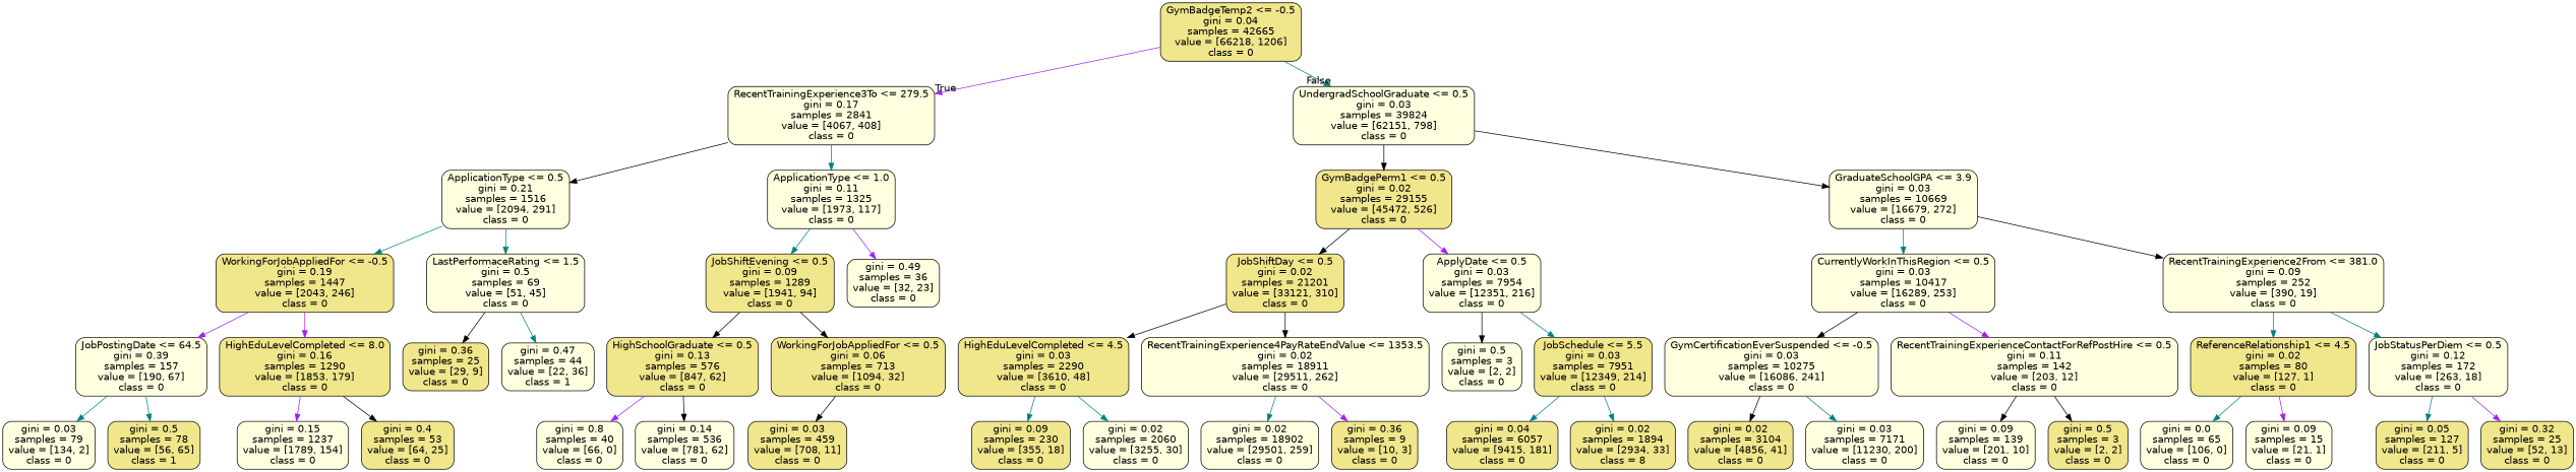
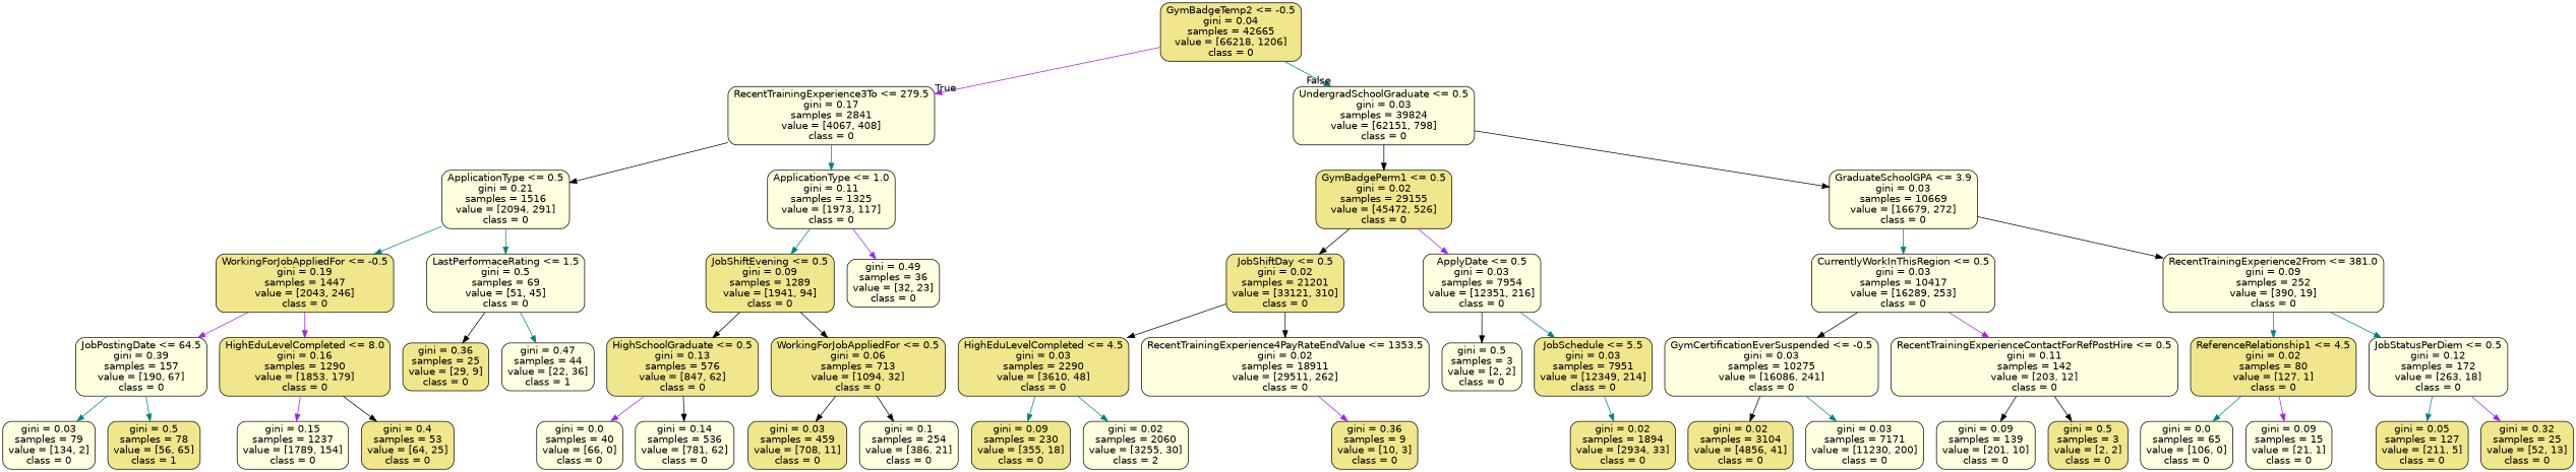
  digraph {
    node [color=black fillcolor=lightyellow fontname=helvetica shape=box style="filled, rounded"]
    edge [color=teal fontname=helvetica]
    n1 [fillcolor=khaki label="GymBadgeTemp2 <= -0.5\ngini = 0.04\nsamples = 42665\nvalue = [66218, 1206]\nclass = 0"]
    n2 [label="RecentTrainingExperience3To <= 279.5\ngini = 0.17\nsamples = 2841\nvalue = [4067, 408]\nclass = 0"]
    n3 [label="UndergradSchoolGraduate <= 0.5\ngini = 0.03\nsamples = 39824\nvalue = [62151, 798]\nclass = 0"]
    n4 [label="ApplicationType <= 0.5\ngini = 0.21\nsamples = 1516\nvalue = [2094, 291]\nclass = 0"]
    n5 [label="ApplicationType <= 1.0\ngini = 0.11\nsamples = 1325\nvalue = [1973, 117]\nclass = 0"]
    n6 [fillcolor=khaki label="GymBadgePerm1 <= 0.5\ngini = 0.02\nsamples = 29155\nvalue = [45472, 526]\nclass = 0"]
    n7 [label="GraduateSchoolGPA <= 3.9\ngini = 0.03\nsamples = 10669\nvalue = [16679, 272]\nclass = 0"]
    n8 [fillcolor=khaki label="WorkingForJobAppliedFor <= -0.5\ngini = 0.19\nsamples = 1447\nvalue = [2043, 246]\nclass = 0"]
    n9 [label="LastPerformaceRating <= 1.5\ngini = 0.5\nsamples = 69\nvalue = [51, 45]\nclass = 0"]
    n10 [fillcolor=khaki label="JobShiftEvening <= 0.5\ngini = 0.09\nsamples = 1289\nvalue = [1941, 94]\nclass = 0"]
    n11 [label="gini = 0.49\nsamples = 36\nvalue = [32, 23]\nclass = 0"]
    n12 [label="JobPostingDate <= 64.5\ngini = 0.39\nsamples = 157\nvalue = [190, 67]\nclass = 0"]
    n13 [fillcolor=khaki label="HighEduLevelCompleted <= 8.0\ngini = 0.16\nsamples = 1290\nvalue = [1853, 179]\nclass = 0"]
    n14 [fillcolor=khaki label="gini = 0.36\nsamples = 25\nvalue = [29, 9]\nclass = 0"]
    n15 [label="gini = 0.47\nsamples = 44\nvalue = [22, 36]\nclass = 1"]
    n16 [label="gini = 0.03\nsamples = 79\nvalue = [134, 2]\nclass = 0"]
    n17 [fillcolor=khaki label="gini = 0.5\nsamples = 78\nvalue = [56, 65]\nclass = 1"]
    n18 [label="gini = 0.15\nsamples = 1237\nvalue = [1789, 154]\nclass = 0"]
    n19 [fillcolor=khaki label="gini = 0.4\nsamples = 53\nvalue = [64, 25]\nclass = 0"]
    n20 [fillcolor=khaki label="HighSchoolGraduate <= 0.5\ngini = 0.13\nsamples = 576\nvalue = [847, 62]\nclass = 0"]
    n21 [fillcolor=khaki label="WorkingForJobAppliedFor <= 0.5\ngini = 0.06\nsamples = 713\nvalue = [1094, 32]\nclass = 0"]
-   n22 [label="gini = 0.8\nsamples = 40\nvalue = [66, 0]\nclass = 0"]
+   n22 [label="gini = 0.0\nsamples = 40\nvalue = [66, 0]\nclass = 0"]
    n23 [label="gini = 0.14\nsamples = 536\nvalue = [781, 62]\nclass = 0"]
    n24 [fillcolor=khaki label="gini = 0.03\nsamples = 459\nvalue = [708, 11]\nclass = 0"]
+   n25 [label="gini = 0.1\nsamples = 254\nvalue = [386, 21]\nclass = 0"]
    n26 [fillcolor=khaki label="JobShiftDay <= 0.5\ngini = 0.02\nsamples = 21201\nvalue = [33121, 310]\nclass = 0"]
    n27 [label="ApplyDate <= 0.5\ngini = 0.03\nsamples = 7954\nvalue = [12351, 216]\nclass = 0"]
    n28 [label="CurrentlyWorkInThisRegion <= 0.5\ngini = 0.03\nsamples = 10417\nvalue = [16289, 253]\nclass = 0"]
    n29 [label="RecentTrainingExperience2From <= 381.0\ngini = 0.09\nsamples = 252\nvalue = [390, 19]\nclass = 0"]
    n30 [fillcolor=khaki label="HighEduLevelCompleted <= 4.5\ngini = 0.03\nsamples = 2290\nvalue = [3610, 48]\nclass = 0"]
    n31 [label="RecentTrainingExperience4PayRateEndValue <= 1353.5\ngini = 0.02\nsamples = 18911\nvalue = [29511, 262]\nclass = 0"]
    n32 [label="gini = 0.5\nsamples = 3\nvalue = [2, 2]\nclass = 0"]
    n33 [fillcolor=khaki label="JobSchedule <= 5.5\ngini = 0.03\nsamples = 7951\nvalue = [12349, 214]\nclass = 0"]
    n34 [fillcolor=khaki label="gini = 0.09\nsamples = 230\nvalue = [355, 18]\nclass = 0"]
-   n35 [label="gini = 0.02\nsamples = 2060\nvalue = [3255, 30]\nclass = 0"]
-   n36 [label="gini = 0.02\nsamples = 18902\nvalue = [29501, 259]\nclass = 0"]
+   n35 [label="gini = 0.02\nsamples = 2060\nvalue = [3255, 30]\nclass = 2"]
    n37 [fillcolor=khaki label="gini = 0.36\nsamples = 9\nvalue = [10, 3]\nclass = 0"]
-   n38 [fillcolor=khaki label="gini = 0.04\nsamples = 6057\nvalue = [9415, 181]\nclass = 0"]
-   n39 [fillcolor=khaki label="gini = 0.02\nsamples = 1894\nvalue = [2934, 33]\nclass = 8"]
+   n39 [fillcolor=khaki label="gini = 0.02\nsamples = 1894\nvalue = [2934, 33]\nclass = 0"]
    n40 [label="GymCertificationEverSuspended <= -0.5\ngini = 0.03\nsamples = 10275\nvalue = [16086, 241]\nclass = 0"]
    n41 [label="RecentTrainingExperienceContactForRefPostHire <= 0.5\ngini = 0.11\nsamples = 142\nvalue = [203, 12]\nclass = 0"]
    n42 [fillcolor=khaki label="ReferenceRelationship1 <= 4.5\ngini = 0.02\nsamples = 80\nvalue = [127, 1]\nclass = 0"]
    n43 [label="JobStatusPerDiem <= 0.5\ngini = 0.12\nsamples = 172\nvalue = [263, 18]\nclass = 0"]
    n44 [fillcolor=khaki label="gini = 0.02\nsamples = 3104\nvalue = [4856, 41]\nclass = 0"]
    n45 [label="gini = 0.03\nsamples = 7171\nvalue = [11230, 200]\nclass = 0"]
    n46 [label="gini = 0.09\nsamples = 139\nvalue = [201, 10]\nclass = 0"]
    n47 [fillcolor=khaki label="gini = 0.5\nsamples = 3\nvalue = [2, 2]\nclass = 0"]
    n48 [label="gini = 0.0\nsamples = 65\nvalue = [106, 0]\nclass = 0"]
    n49 [label="gini = 0.09\nsamples = 15\nvalue = [21, 1]\nclass = 0"]
    n50 [fillcolor=khaki label="gini = 0.05\nsamples = 127\nvalue = [211, 5]\nclass = 0"]
    n51 [fillcolor=khaki label="gini = 0.32\nsamples = 25\nvalue = [52, 13]\nclass = 0"]
    n1 -> n2 [color=purple headlabel=True labelangle=45 labeldistance=2.5]
    n1 -> n3 [headlabel=False labelangle=-45 labeldistance=2.5]
    n2 -> n4 [color=black]
    n2 -> n5
    n3 -> n6 [color=black]
    n3 -> n7 [color=black]
    n4 -> n8
    n4 -> n9
    n5 -> n10
    n5 -> n11 [color=purple]
    n6 -> n26 [color=black]
    n6 -> n27 [color=purple]
    n7 -> n28
    n7 -> n29 [color=black]
    n8 -> n12 [color=purple]
    n8 -> n13 [color=purple]
    n9 -> n14 [color=black]
    n9 -> n15
    n10 -> n20 [color=black]
    n10 -> n21 [color=black]
    n12 -> n16
    n12 -> n17
    n13 -> n18 [color=purple]
    n13 -> n19 [color=black]
    n20 -> n22 [color=purple]
    n20 -> n23 [color=black]
    n21 -> n24 [color=black]
+   n21 -> n25 [color=black]
    n26 -> n30 [color=black]
    n26 -> n31 [color=black]
    n27 -> n32 [color=black]
    n27 -> n33
    n28 -> n40 [color=black]
    n28 -> n41 [color=purple]
    n29 -> n42
    n29 -> n43
    n30 -> n34
    n30 -> n35
-   n31 -> n36
    n31 -> n37 [color=purple]
-   n33 -> n38
    n33 -> n39
    n40 -> n44 [color=black]
    n40 -> n45
    n41 -> n46 [color=black]
    n41 -> n47 [color=black]
    n42 -> n48
    n42 -> n49 [color=purple]
    n43 -> n50
    n43 -> n51 [color=purple]
  }
